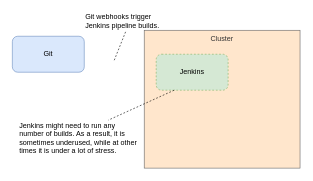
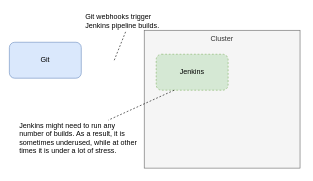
  <mxCell id="0" />
  <mxCell id="1" parent="0" />
- <mxCell id="2" value="Git" style="rounded=1;whiteSpace=wrap;html=1;fillColor=#dae8fc;strokeColor=#6c8ebf;" parent="1" vertex="1"><mxGeometry x="20" y="60" width="120" height="60" as="geometry" /></mxCell>
- <mxCell id="3" value="Cluster" style="rounded=0;whiteSpace=wrap;html=1;verticalAlign=top;fillColor=#ffe6cc;strokeColor=#666666;fontColor=#333333;" parent="1" vertex="1"><mxGeometry x="240" y="50" width="260" height="230" as="geometry" /></mxCell>
+ <mxCell id="2" value="Git" style="rounded=1;whiteSpace=wrap;html=1;fillColor=#dae8fc;strokeColor=#6c8ebf;" parent="1" vertex="1"><mxGeometry x="15" y="70" width="120" height="60" as="geometry" /></mxCell>
+ <mxCell id="3" value="Cluster" style="rounded=0;whiteSpace=wrap;html=1;verticalAlign=top;fillColor=#f5f5f5;strokeColor=#666666;fontColor=#333333;" parent="1" vertex="1"><mxGeometry x="240" y="50" width="260" height="230" as="geometry" /></mxCell>
  <mxCell id="4" value="Jenkins" style="rounded=1;whiteSpace=wrap;html=1;fillColor=#d5e8d4;strokeColor=#82b366;dashed=1;" parent="1" vertex="1"><mxGeometry x="260" y="90" width="120" height="60" as="geometry" /></mxCell>
  <mxCell id="5" value="Git webhooks trigger Jenkins pipeline builds.&amp;nbsp;" style="text;html=1;strokeColor=none;fillColor=none;align=left;verticalAlign=middle;whiteSpace=wrap;rounded=0;" parent="1" vertex="1"><mxGeometry x="140" y="20" width="140" height="30" as="geometry" /></mxCell>
  <mxCell id="6" value="" style="endArrow=none;dashed=1;html=1;entryX=0.5;entryY=1;entryDx=0;entryDy=0;" parent="1" target="5" edge="1"><mxGeometry width="50" height="50" relative="1" as="geometry"><mxPoint x="190" y="100" as="sourcePoint" /><mxPoint x="220" y="60" as="targetPoint" /></mxGeometry></mxCell>
  <mxCell id="7" value="Jenkins might need to run any number of builds. As a result, it is sometimes underused, while at other times it is under a lot of stress." style="text;html=1;strokeColor=none;fillColor=none;align=left;verticalAlign=middle;whiteSpace=wrap;rounded=0;" parent="1" vertex="1"><mxGeometry x="30" y="200" width="200" height="60" as="geometry" /></mxCell>
  <mxCell id="8" value="" style="endArrow=none;dashed=1;html=1;exitX=0.25;exitY=1;exitDx=0;exitDy=0;entryX=0.75;entryY=0;entryDx=0;entryDy=0;" parent="1" source="4" target="7" edge="1"><mxGeometry width="50" height="50" relative="1" as="geometry"><mxPoint x="180" y="320" as="sourcePoint" /><mxPoint x="230" y="270" as="targetPoint" /></mxGeometry></mxCell>
